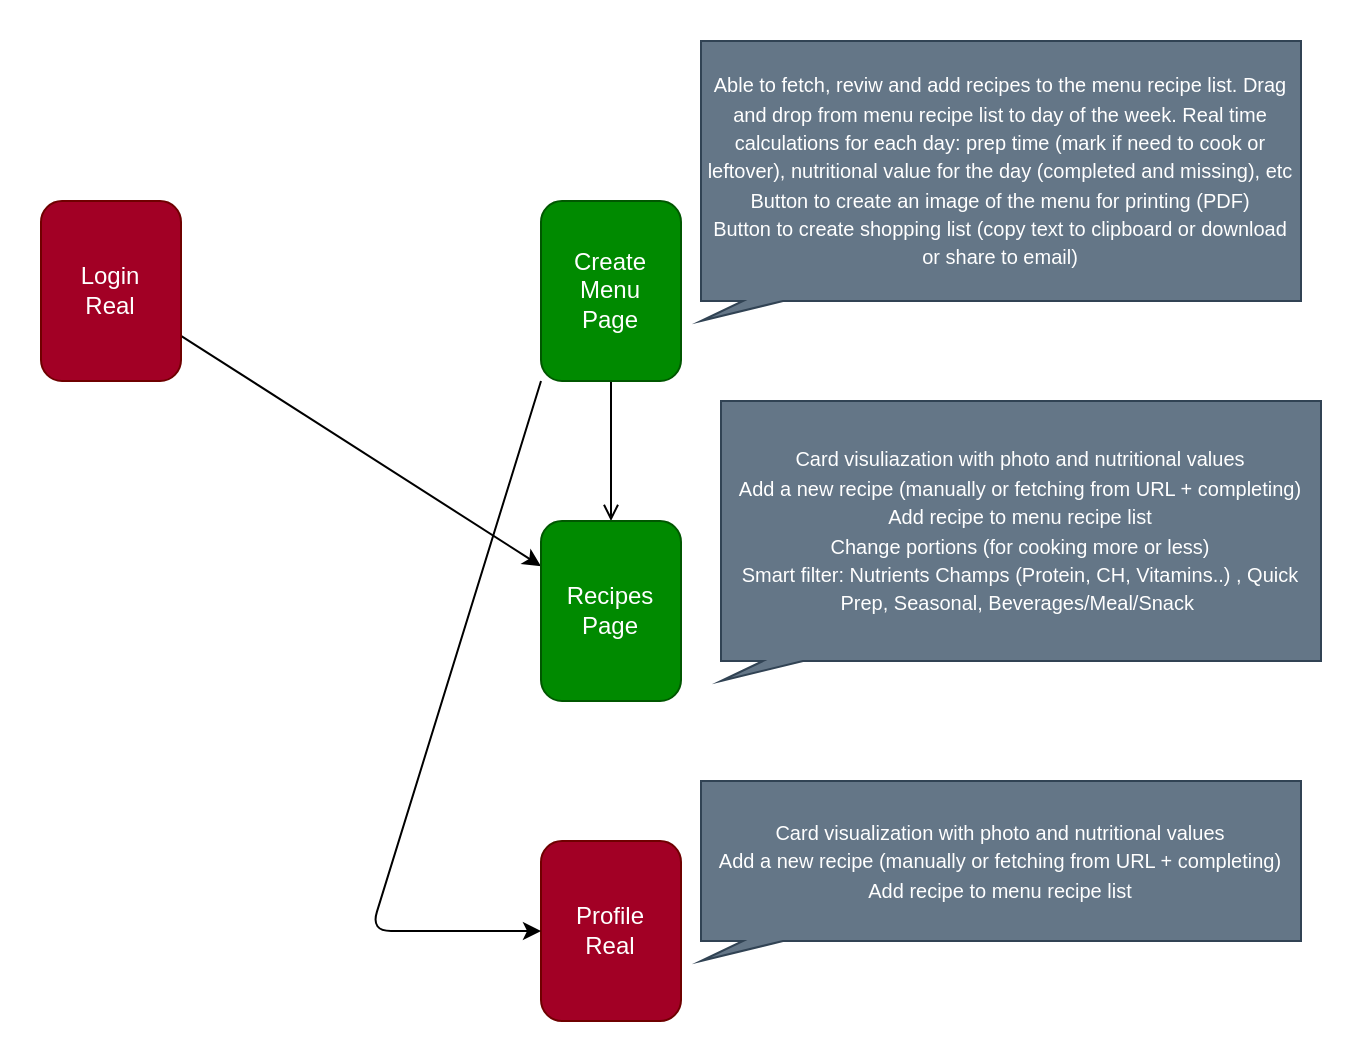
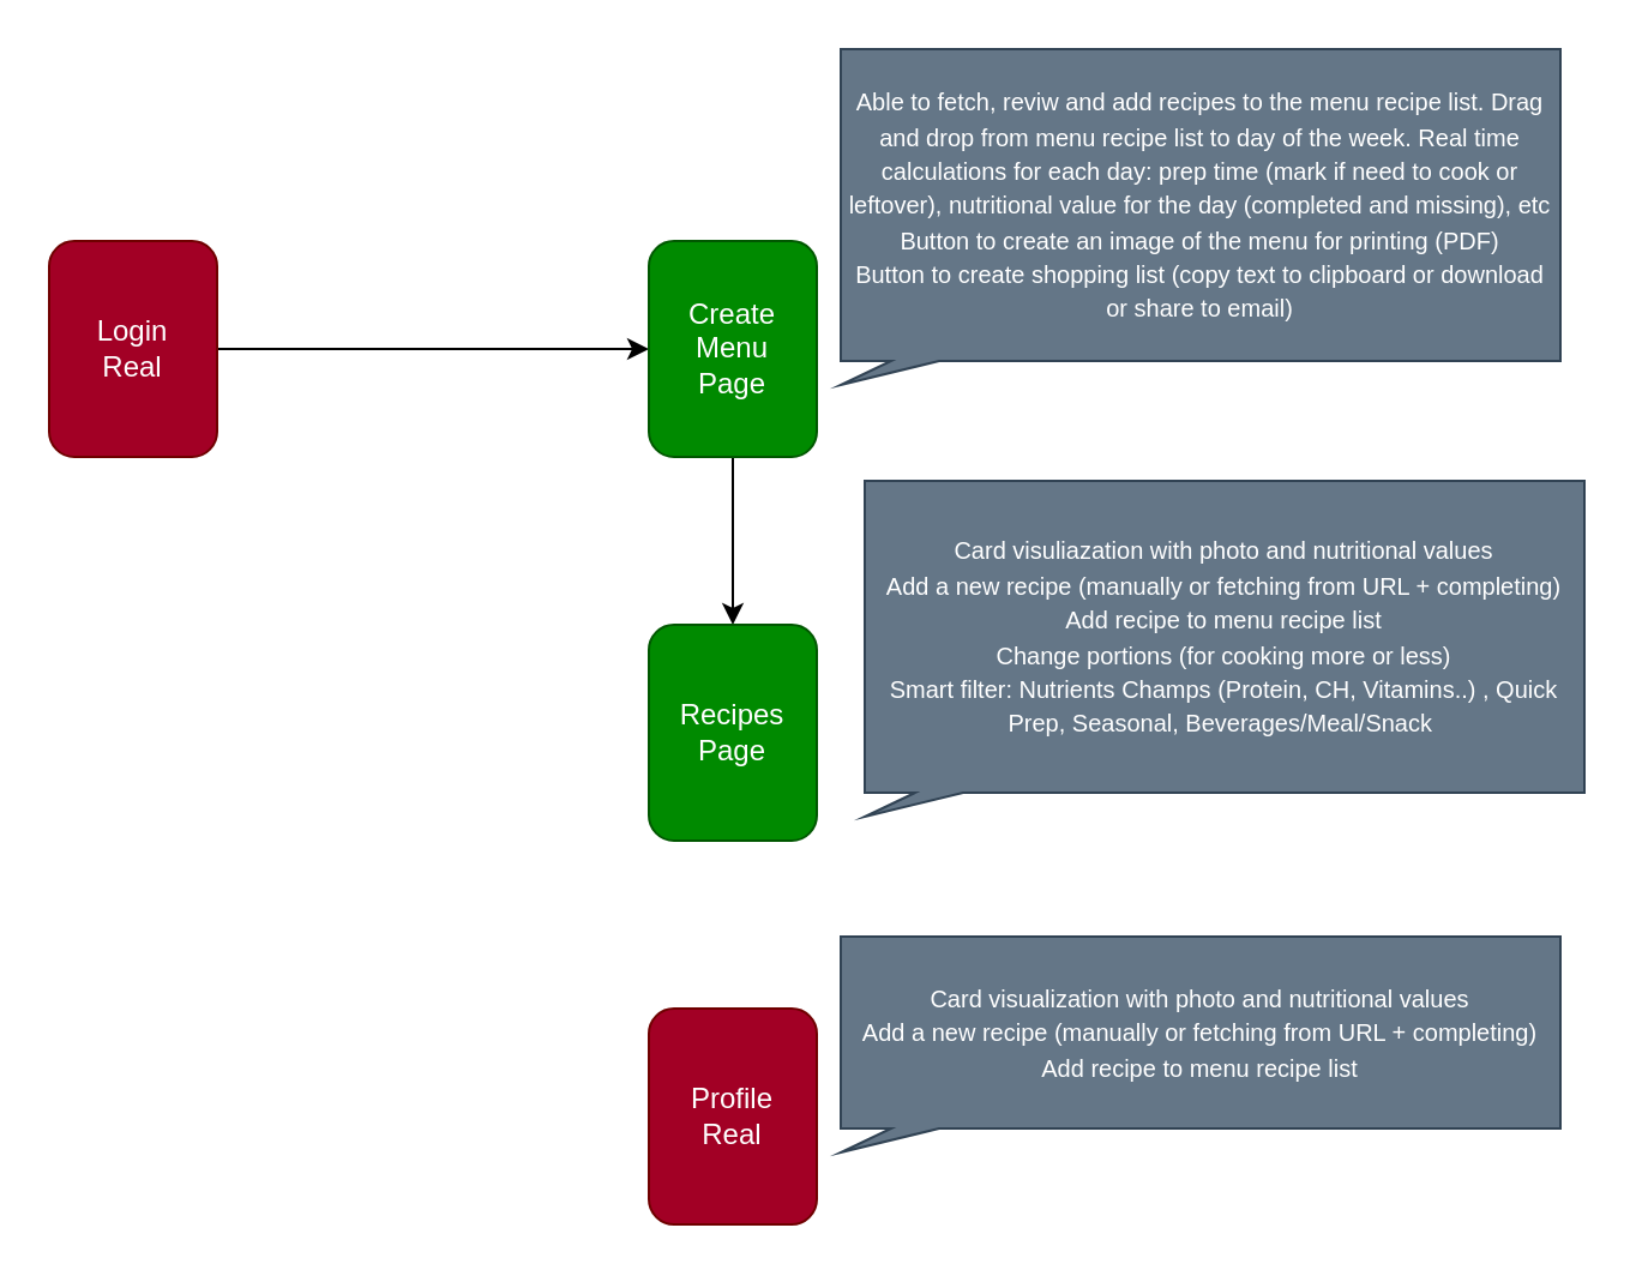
  <mxCell id="0" />
  <mxCell id="1" parent="0" />
- <mxCell id="2" value="" style="edgeStyle=none;html=1;" parent="1" source="3" target="6" edge="1"><mxGeometry relative="1" as="geometry"><mxPoint x="150" y="145" as="targetPoint" /></mxGeometry></mxCell>
+ <mxCell id="2" value="" style="edgeStyle=none;html=1;entryX=0;entryY=0.5;entryDx=0;entryDy=0;" parent="1" source="3" target="5" edge="1"><mxGeometry relative="1" as="geometry"><mxPoint x="150" y="145" as="targetPoint" /></mxGeometry></mxCell>
  <mxCell id="3" value="Login &lt;br&gt;Real" style="rounded=1;whiteSpace=wrap;html=1;fillColor=#a20025;fontColor=#ffffff;strokeColor=#6F0000;" parent="1" vertex="1"><mxGeometry x="20" y="100" width="70" height="90" as="geometry" /></mxCell>
- <mxCell id="4" value="" style="edgeStyle=orthogonalEdgeStyle;rounded=0;html=1;fontSize=9;endArrow=open;" parent="1" source="5" target="6" edge="1"><mxGeometry relative="1" as="geometry" /></mxCell>
+ <mxCell id="4" value="" style="edgeStyle=orthogonalEdgeStyle;rounded=0;html=1;fontSize=9;" parent="1" source="5" target="6" edge="1"><mxGeometry relative="1" as="geometry" /></mxCell>
  <mxCell id="5" value="Create&lt;br&gt;Menu &lt;br&gt;Page" style="rounded=1;whiteSpace=wrap;html=1;fillColor=#008a00;strokeColor=#005700;fontColor=#ffffff;" parent="1" vertex="1"><mxGeometry x="270" y="100" width="70" height="90" as="geometry" /></mxCell>
  <mxCell id="6" value="Recipes Page" style="rounded=1;whiteSpace=wrap;html=1;fillColor=#008a00;fontColor=#ffffff;strokeColor=#005700;" parent="1" vertex="1"><mxGeometry x="270" y="260" width="70" height="90" as="geometry" /></mxCell>
  <mxCell id="7" value="Profile &lt;br&gt;Real" style="rounded=1;whiteSpace=wrap;html=1;fillColor=#a20025;fontColor=#ffffff;strokeColor=#6F0000;" parent="1" vertex="1"><mxGeometry x="270" y="420" width="70" height="90" as="geometry" /></mxCell>
- <mxCell id="8" style="edgeStyle=none;html=1;entryX=0;entryY=0.5;entryDx=0;entryDy=0;fontSize=9;exitX=0;exitY=1;exitDx=0;exitDy=0;" parent="1" source="5" target="7" edge="1"><mxGeometry relative="1" as="geometry"><mxPoint x="185" y="200" as="sourcePoint" /><mxPoint x="280" y="335" as="targetPoint" /><Array as="points"><mxPoint x="185" y="465" /></Array></mxGeometry></mxCell>
  <mxCell id="9" value="&lt;font size=&quot;1&quot;&gt;Able to fetch, reviw and add recipes to the menu recipe list. Drag and drop from menu recipe list to day of the week. Real time calculations for each day: prep time (mark if need to cook or leftover), nutritional value for the day (completed and missing), etc&lt;br&gt;Button to create an image of the menu for printing (PDF)&lt;br&gt;Button to create shopping list (copy text to clipboard or download or share to email)&lt;br&gt;&lt;/font&gt;" style="shape=callout;whiteSpace=wrap;html=1;perimeter=calloutPerimeter;fillColor=#647687;fontColor=#ffffff;strokeColor=#314354;position2=0;size=10;position=0.07;" parent="1" vertex="1"><mxGeometry x="350" y="20" width="300" height="140" as="geometry" /></mxCell>
  <mxCell id="10" value="&lt;font size=&quot;1&quot;&gt;Card visuliazation with photo and nutritional values&lt;br&gt;Add a new recipe (manually or fetching from URL + completing)&lt;br&gt;Add recipe to menu recipe list&lt;br&gt;Change portions (for cooking more or less)&lt;br&gt;Smart filter: Nutrients Champs (Protein, CH, Vitamins..) , Quick Prep, Seasonal, Beverages/Meal/Snack&amp;nbsp;&lt;br&gt;&lt;/font&gt;" style="shape=callout;whiteSpace=wrap;html=1;perimeter=calloutPerimeter;fillColor=#647687;fontColor=#ffffff;strokeColor=#314354;position2=0;size=10;position=0.07;" parent="1" vertex="1"><mxGeometry x="360" y="200" width="300" height="140" as="geometry" /></mxCell>
  <mxCell id="11" value="&lt;font size=&quot;1&quot;&gt;Card visualization with photo and nutritional values&lt;br&gt;Add a new recipe (manually or fetching from URL + completing)&lt;br&gt;Add recipe to menu recipe list&lt;br&gt;&lt;/font&gt;" style="shape=callout;whiteSpace=wrap;html=1;perimeter=calloutPerimeter;fillColor=#647687;fontColor=#ffffff;strokeColor=#314354;position2=0;size=10;position=0.07;" parent="1" vertex="1"><mxGeometry x="350" y="390" width="300" height="90" as="geometry" /></mxCell>
